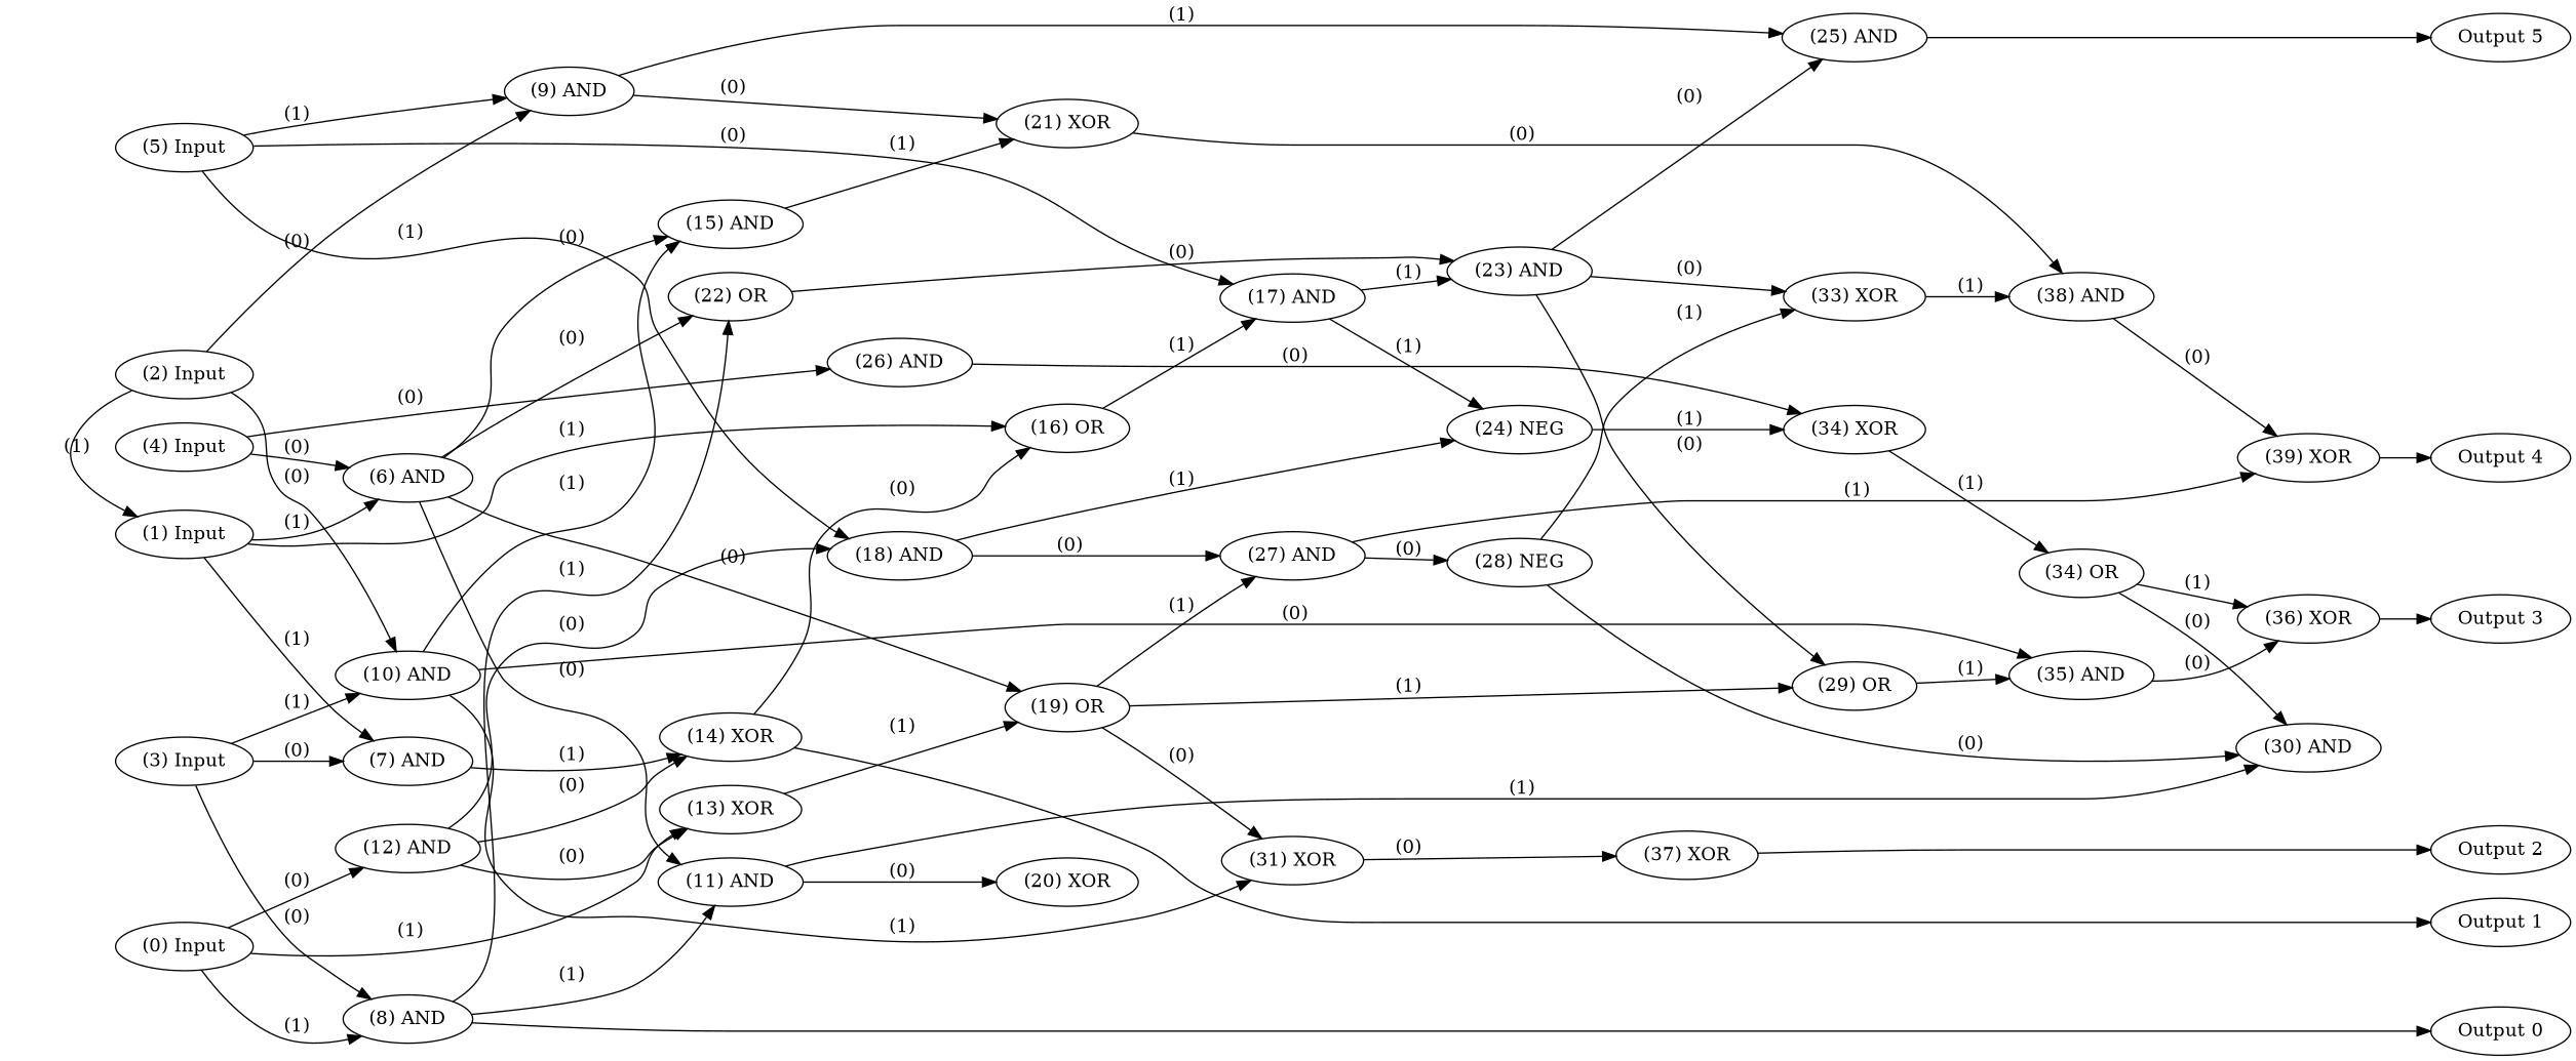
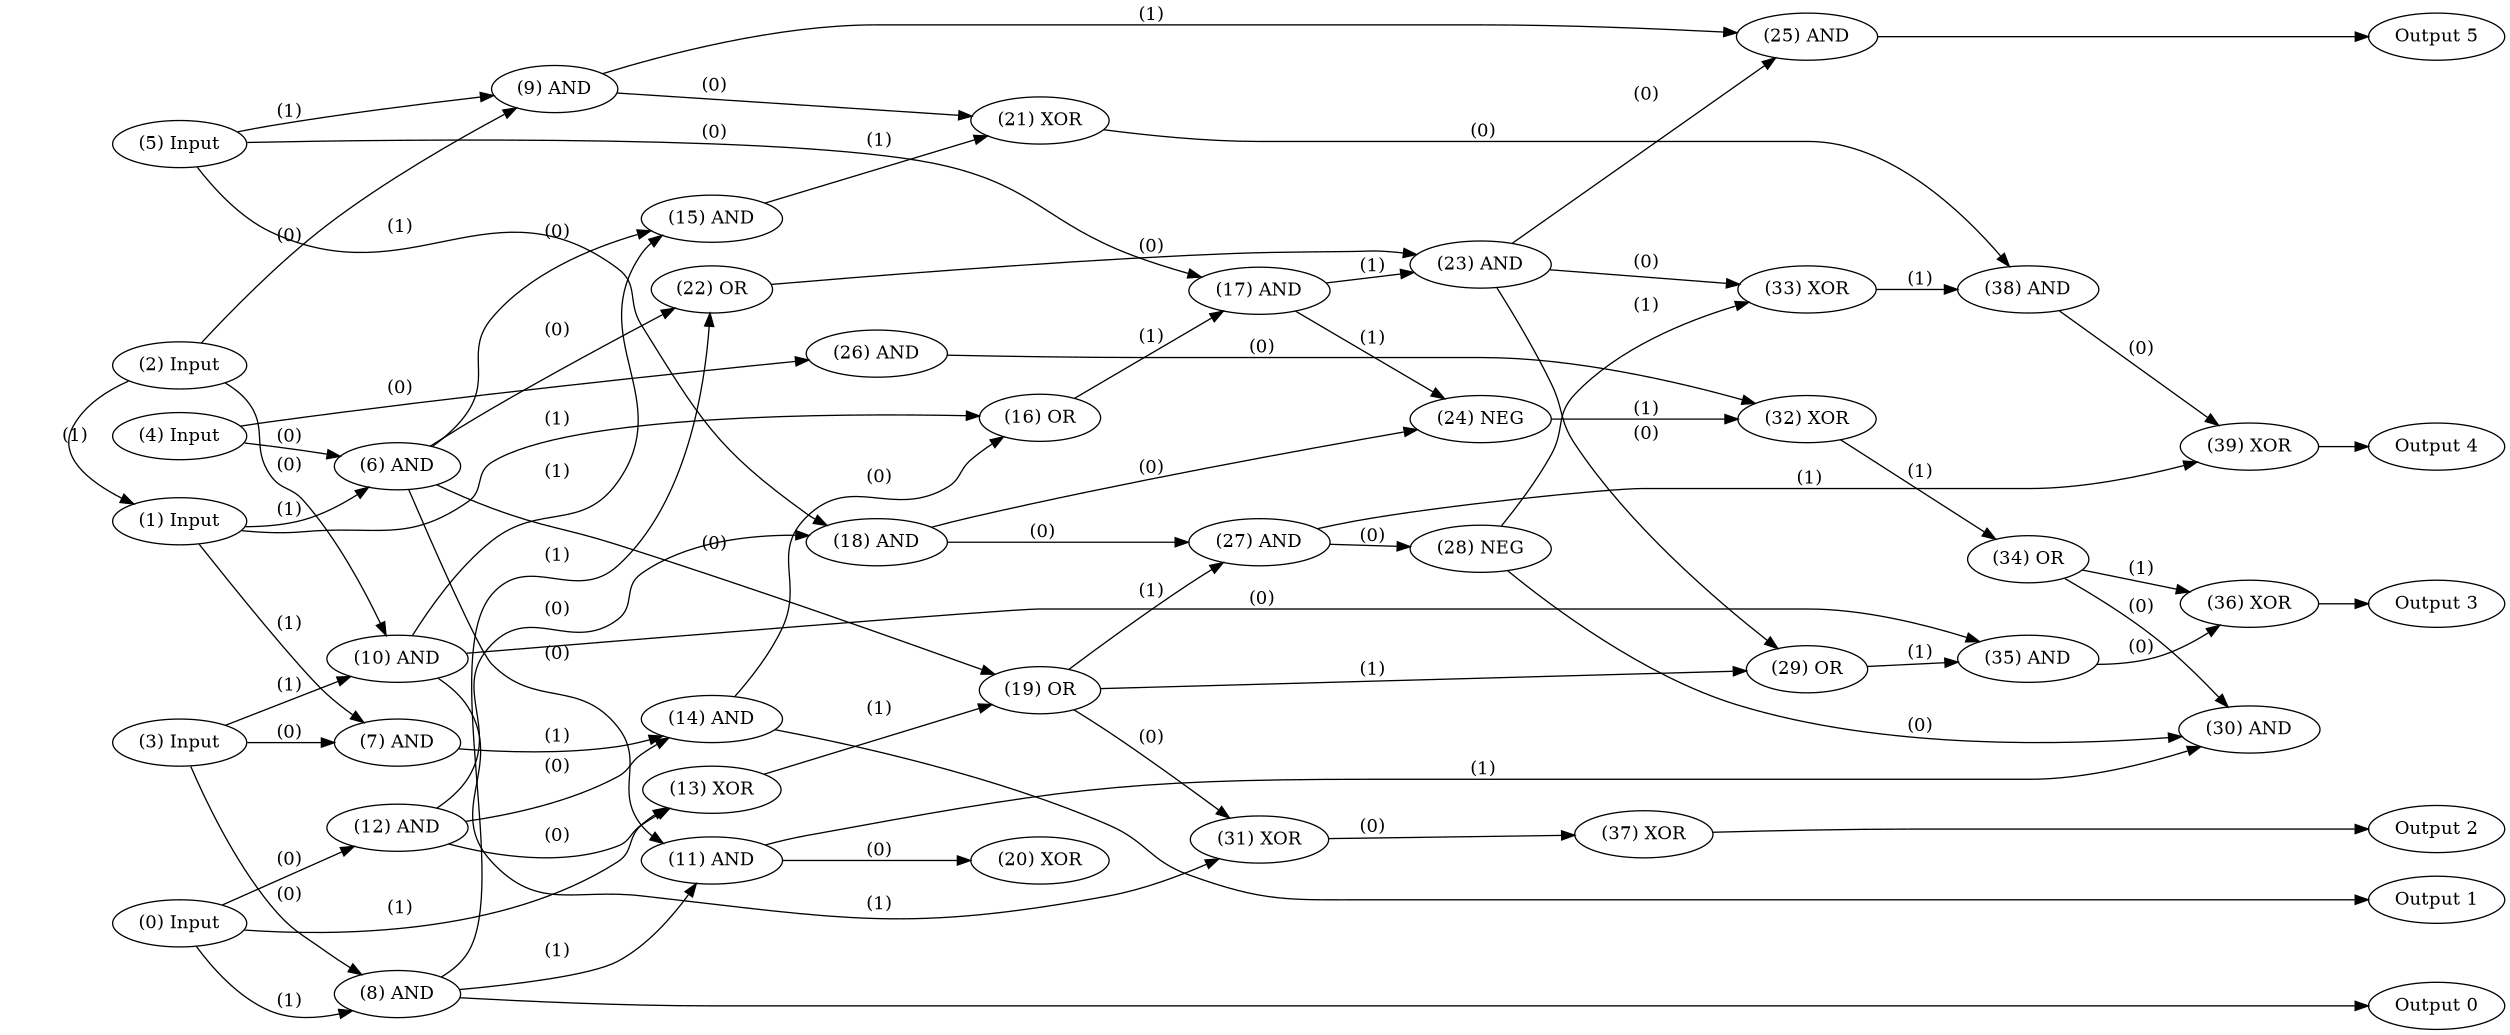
  digraph {
    rankdir=LR
    node [color=black fontcolor=black labelfontcolor=black]
    edge [bold=true color=black fontcolor=black labelfontcolor=black]
    n1 [label="(0) Input"]
    n2 [label="(1) Input"]
    n3 [label="(2) Input"]
    n4 [label="(3) Input"]
    n5 [label="(4) Input"]
    n6 [label="(5) Input"]
    n7 [label="Output 0"]
    n8 [label="Output 1"]
    n9 [label="Output 2"]
    n10 [label="Output 3"]
    n11 [label="Output 4"]
    n12 [label="Output 5"]
    n13 [label="(8) AND"]
    n14 [label="(12) AND"]
    n15 [label="(13) XOR"]
    n16 [label="(6) AND"]
    n17 [label="(7) AND"]
    n18 [label="(16) OR"]
    n19 [label="(9) AND"]
    n20 [label="(10) AND"]
    n21 [label="(26) AND"]
    n22 [label="(17) AND"]
    n23 [label="(18) AND"]
    n24 [label="(11) AND"]
    n25 [label="(22) OR"]
-   n26 [label="(14) XOR"]
+   n26 [label="(14) AND"]
    n27 [label="(19) OR"]
    n28 [label="(15) AND"]
    n29 [label="(21) XOR"]
    n30 [label="(25) AND"]
    n31 [label="(31) XOR"]
    n32 [label="(35) AND"]
-   n33 [label="(34) XOR"]
+   n33 [label="(32) XOR"]
    n34 [label="(23) AND"]
    n35 [label="(24) NEG"]
    n36 [label="(27) AND"]
    n37 [label="(20) XOR"]
    n38 [label="(30) AND"]
    n39 [label="(29) OR"]
    n40 [label="(38) AND"]
    n41 [label="(37) XOR"]
    n42 [label="(36) XOR"]
    n43 [label="(33) XOR"]
    n44 [label="(28) NEG"]
    n45 [label="(39) XOR"]
    n46 [label="(34) OR"]
    subgraph sub_1 {
      rank=source
      n1
      n2
      n3
      n4
      n5
      n6
    }
    subgraph sub_2 {
      rank=max
      n7
      n8
      n9
      n10
      n11
      n12
    }
    n1 -> n13 [label=" (1)"]
    n1 -> n14 [label=" (0)"]
    n1 -> n15 [label=" (1)"]
    n2 -> n16 [label=" (1)"]
    n2 -> n17 [label=" (1)"]
    n2 -> n18 [label=" (1)"]
    n3 -> n2 [label=" (1)"]
    n3 -> n19 [label=" (0)"]
    n3 -> n20 [label=" (0)"]
    n4 -> n13 [label=" (0)"]
    n4 -> n17 [label=" (0)"]
    n4 -> n20 [label=" (1)"]
    n5 -> n16 [label=" (0)"]
    n5 -> n21 [label=" (0)"]
    n6 -> n19 [label=" (1)"]
    n6 -> n22 [label=" (0)"]
    n6 -> n23 [label=" (1)"]
    n13 -> n7
    n13 -> n24 [label=" (1)"]
    n13 -> n25 [label=" (1)"]
    n14 -> n15 [label=" (0)"]
    n14 -> n23 [label=" (0)"]
    n14 -> n26 [label=" (0)"]
    n15 -> n27 [label=" (1)"]
    n16 -> n24 [label=" (0)"]
    n16 -> n25 [label=" (0)"]
    n16 -> n27 [label=" (0)"]
    n16 -> n28 [label=" (0)"]
    n17 -> n26 [label=" (1)"]
    n18 -> n22 [label=" (1)"]
    n19 -> n29 [label=" (0)"]
    n19 -> n30 [label=" (1)"]
    n20 -> n28 [label=" (1)"]
    n20 -> n31 [label=" (1)"]
    n20 -> n32 [label=" (0)"]
    n21 -> n33 [label=" (0)"]
    n22 -> n34 [label=" (1)"]
    n22 -> n35 [label=" (1)"]
-   n23 -> n35 [label=" (1)"]
+   n23 -> n35 [label=" (0)"]
    n23 -> n36 [label=" (0)"]
    n24 -> n37 [label=" (0)"]
    n24 -> n38 [label=" (1)"]
    n25 -> n34 [label=" (0)"]
    n26 -> n8
    n26 -> n18 [label=" (0)"]
    n27 -> n31 [label=" (0)"]
    n27 -> n36 [label=" (1)"]
    n27 -> n39 [label=" (1)"]
    n28 -> n29 [label=" (1)"]
    n29 -> n40 [label=" (0)"]
    n30 -> n12
    n31 -> n41 [label=" (0)"]
    n32 -> n42 [label=" (0)"]
    n33 -> n46 [label=" (1)"]
    n34 -> n30 [label=" (0)"]
    n34 -> n39 [label=" (0)"]
    n34 -> n43 [label=" (0)"]
    n35 -> n33 [label=" (1)"]
    n36 -> n44 [label=" (0)"]
    n36 -> n45 [label=" (1)"]
    n39 -> n32 [label=" (1)"]
    n40 -> n45 [label=" (0)"]
    n41 -> n9
    n42 -> n10
    n43 -> n40 [label=" (1)"]
    n44 -> n38 [label=" (0)"]
    n44 -> n43 [label=" (1)"]
    n45 -> n11
    n46 -> n38 [label=" (0)"]
    n46 -> n42 [label=" (1)"]
  }
